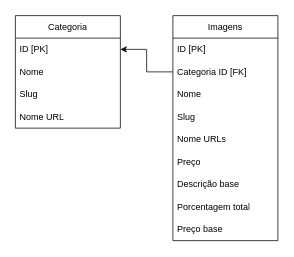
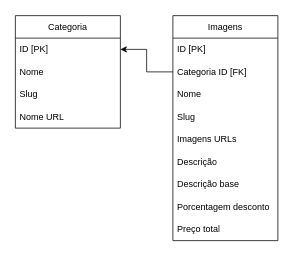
  <mxCell id="0" />
  <mxCell id="1" parent="0" />
  <mxCell id="2" value="Categoria" style="swimlane;fontStyle=0;childLayout=stackLayout;horizontal=1;startSize=30;horizontalStack=0;resizeParent=1;resizeParentMax=0;resizeLast=0;collapsible=1;marginBottom=0;whiteSpace=wrap;html=1;" vertex="1" parent="1"><mxGeometry x="20" y="20" width="140" height="150" as="geometry" /></mxCell>
  <mxCell id="3" value="ID [PK]" style="text;strokeColor=none;fillColor=none;align=left;verticalAlign=middle;spacingLeft=4;spacingRight=4;overflow=hidden;points=[[0,0.5],[1,0.5]];portConstraint=eastwest;rotatable=0;whiteSpace=wrap;html=1;" vertex="1" parent="2"><mxGeometry y="30" width="140" height="30" as="geometry" /></mxCell>
  <mxCell id="4" value="Nome" style="text;strokeColor=none;fillColor=none;align=left;verticalAlign=middle;spacingLeft=4;spacingRight=4;overflow=hidden;points=[[0,0.5],[1,0.5]];portConstraint=eastwest;rotatable=0;whiteSpace=wrap;html=1;" vertex="1" parent="2"><mxGeometry y="60" width="140" height="30" as="geometry" /></mxCell>
  <mxCell id="5" value="Slug" style="text;strokeColor=none;fillColor=none;align=left;verticalAlign=middle;spacingLeft=4;spacingRight=4;overflow=hidden;points=[[0,0.5],[1,0.5]];portConstraint=eastwest;rotatable=0;whiteSpace=wrap;html=1;" vertex="1" parent="2"><mxGeometry y="90" width="140" height="30" as="geometry" /></mxCell>
  <mxCell id="6" value="Nome URL" style="text;strokeColor=none;fillColor=none;align=left;verticalAlign=middle;spacingLeft=4;spacingRight=4;overflow=hidden;points=[[0,0.5],[1,0.5]];portConstraint=eastwest;rotatable=0;whiteSpace=wrap;html=1;" vertex="1" parent="2"><mxGeometry y="120" width="140" height="30" as="geometry" /></mxCell>
  <mxCell id="7" value="Imagens" style="swimlane;fontStyle=0;childLayout=stackLayout;horizontal=1;startSize=30;horizontalStack=0;resizeParent=1;resizeParentMax=0;resizeLast=0;collapsible=1;marginBottom=0;whiteSpace=wrap;html=1;" vertex="1" parent="1"><mxGeometry x="230" y="20" width="140" height="300" as="geometry"><mxRectangle x="330" y="100" width="80" height="30" as="alternateBounds" /></mxGeometry></mxCell>
  <mxCell id="8" value="ID [PK]" style="text;strokeColor=none;fillColor=none;align=left;verticalAlign=middle;spacingLeft=4;spacingRight=4;overflow=hidden;points=[[0,0.5],[1,0.5]];portConstraint=eastwest;rotatable=0;whiteSpace=wrap;html=1;" vertex="1" parent="7"><mxGeometry y="30" width="140" height="30" as="geometry" /></mxCell>
  <mxCell id="9" value="Categoria ID [FK]" style="text;strokeColor=none;fillColor=none;align=left;verticalAlign=middle;spacingLeft=4;spacingRight=4;overflow=hidden;points=[[0,0.5],[1,0.5]];portConstraint=eastwest;rotatable=0;whiteSpace=wrap;html=1;" vertex="1" parent="7"><mxGeometry y="60" width="140" height="30" as="geometry" /></mxCell>
  <mxCell id="10" value="Nome" style="text;strokeColor=none;fillColor=none;align=left;verticalAlign=middle;spacingLeft=4;spacingRight=4;overflow=hidden;points=[[0,0.5],[1,0.5]];portConstraint=eastwest;rotatable=0;whiteSpace=wrap;html=1;" vertex="1" parent="7"><mxGeometry y="90" width="140" height="30" as="geometry" /></mxCell>
  <mxCell id="11" value="Slug&lt;br&gt;" style="text;strokeColor=none;fillColor=none;align=left;verticalAlign=middle;spacingLeft=4;spacingRight=4;overflow=hidden;points=[[0,0.5],[1,0.5]];portConstraint=eastwest;rotatable=0;whiteSpace=wrap;html=1;" vertex="1" parent="7"><mxGeometry y="120" width="140" height="30" as="geometry" /></mxCell>
- <mxCell id="12" value="Nome URLs" style="text;strokeColor=none;fillColor=none;align=left;verticalAlign=middle;spacingLeft=4;spacingRight=4;overflow=hidden;points=[[0,0.5],[1,0.5]];portConstraint=eastwest;rotatable=0;whiteSpace=wrap;html=1;" vertex="1" parent="7"><mxGeometry y="150" width="140" height="30" as="geometry" /></mxCell>
- <mxCell id="13" value="Preço" style="text;strokeColor=none;fillColor=none;align=left;verticalAlign=middle;spacingLeft=4;spacingRight=4;overflow=hidden;points=[[0,0.5],[1,0.5]];portConstraint=eastwest;rotatable=0;whiteSpace=wrap;html=1;" vertex="1" parent="7"><mxGeometry y="180" width="140" height="30" as="geometry" /></mxCell>
+ <mxCell id="12" value="Imagens URLs" style="text;strokeColor=none;fillColor=none;align=left;verticalAlign=middle;spacingLeft=4;spacingRight=4;overflow=hidden;points=[[0,0.5],[1,0.5]];portConstraint=eastwest;rotatable=0;whiteSpace=wrap;html=1;" vertex="1" parent="7"><mxGeometry y="150" width="140" height="30" as="geometry" /></mxCell>
+ <mxCell id="13" value="Descrição" style="text;strokeColor=none;fillColor=none;align=left;verticalAlign=middle;spacingLeft=4;spacingRight=4;overflow=hidden;points=[[0,0.5],[1,0.5]];portConstraint=eastwest;rotatable=0;whiteSpace=wrap;html=1;" vertex="1" parent="7"><mxGeometry y="180" width="140" height="30" as="geometry" /></mxCell>
  <mxCell id="14" value="Descrição base&lt;br&gt;" style="text;strokeColor=none;fillColor=none;align=left;verticalAlign=middle;spacingLeft=4;spacingRight=4;overflow=hidden;points=[[0,0.5],[1,0.5]];portConstraint=eastwest;rotatable=0;whiteSpace=wrap;html=1;" vertex="1" parent="7"><mxGeometry y="210" width="140" height="30" as="geometry" /></mxCell>
- <mxCell id="15" value="Porcentagem total" style="text;strokeColor=none;fillColor=none;align=left;verticalAlign=middle;spacingLeft=4;spacingRight=4;overflow=hidden;points=[[0,0.5],[1,0.5]];portConstraint=eastwest;rotatable=0;whiteSpace=wrap;html=1;" vertex="1" parent="7"><mxGeometry y="240" width="140" height="30" as="geometry" /></mxCell>
- <mxCell id="16" value="Preço base" style="text;strokeColor=none;fillColor=none;align=left;verticalAlign=middle;spacingLeft=4;spacingRight=4;overflow=hidden;points=[[0,0.5],[1,0.5]];portConstraint=eastwest;rotatable=0;whiteSpace=wrap;html=1;" vertex="1" parent="7"><mxGeometry y="270" width="140" height="30" as="geometry" /></mxCell>
+ <mxCell id="15" value="Porcentagem desconto" style="text;strokeColor=none;fillColor=none;align=left;verticalAlign=middle;spacingLeft=4;spacingRight=4;overflow=hidden;points=[[0,0.5],[1,0.5]];portConstraint=eastwest;rotatable=0;whiteSpace=wrap;html=1;" vertex="1" parent="7"><mxGeometry y="240" width="140" height="30" as="geometry" /></mxCell>
+ <mxCell id="16" value="Preço total" style="text;strokeColor=none;fillColor=none;align=left;verticalAlign=middle;spacingLeft=4;spacingRight=4;overflow=hidden;points=[[0,0.5],[1,0.5]];portConstraint=eastwest;rotatable=0;whiteSpace=wrap;html=1;" vertex="1" parent="7"><mxGeometry y="270" width="140" height="30" as="geometry" /></mxCell>
  <mxCell id="17" style="edgeStyle=orthogonalEdgeStyle;rounded=0;orthogonalLoop=1;jettySize=auto;html=1;" edge="1" parent="1" source="9" target="3"><mxGeometry relative="1" as="geometry" /></mxCell>
